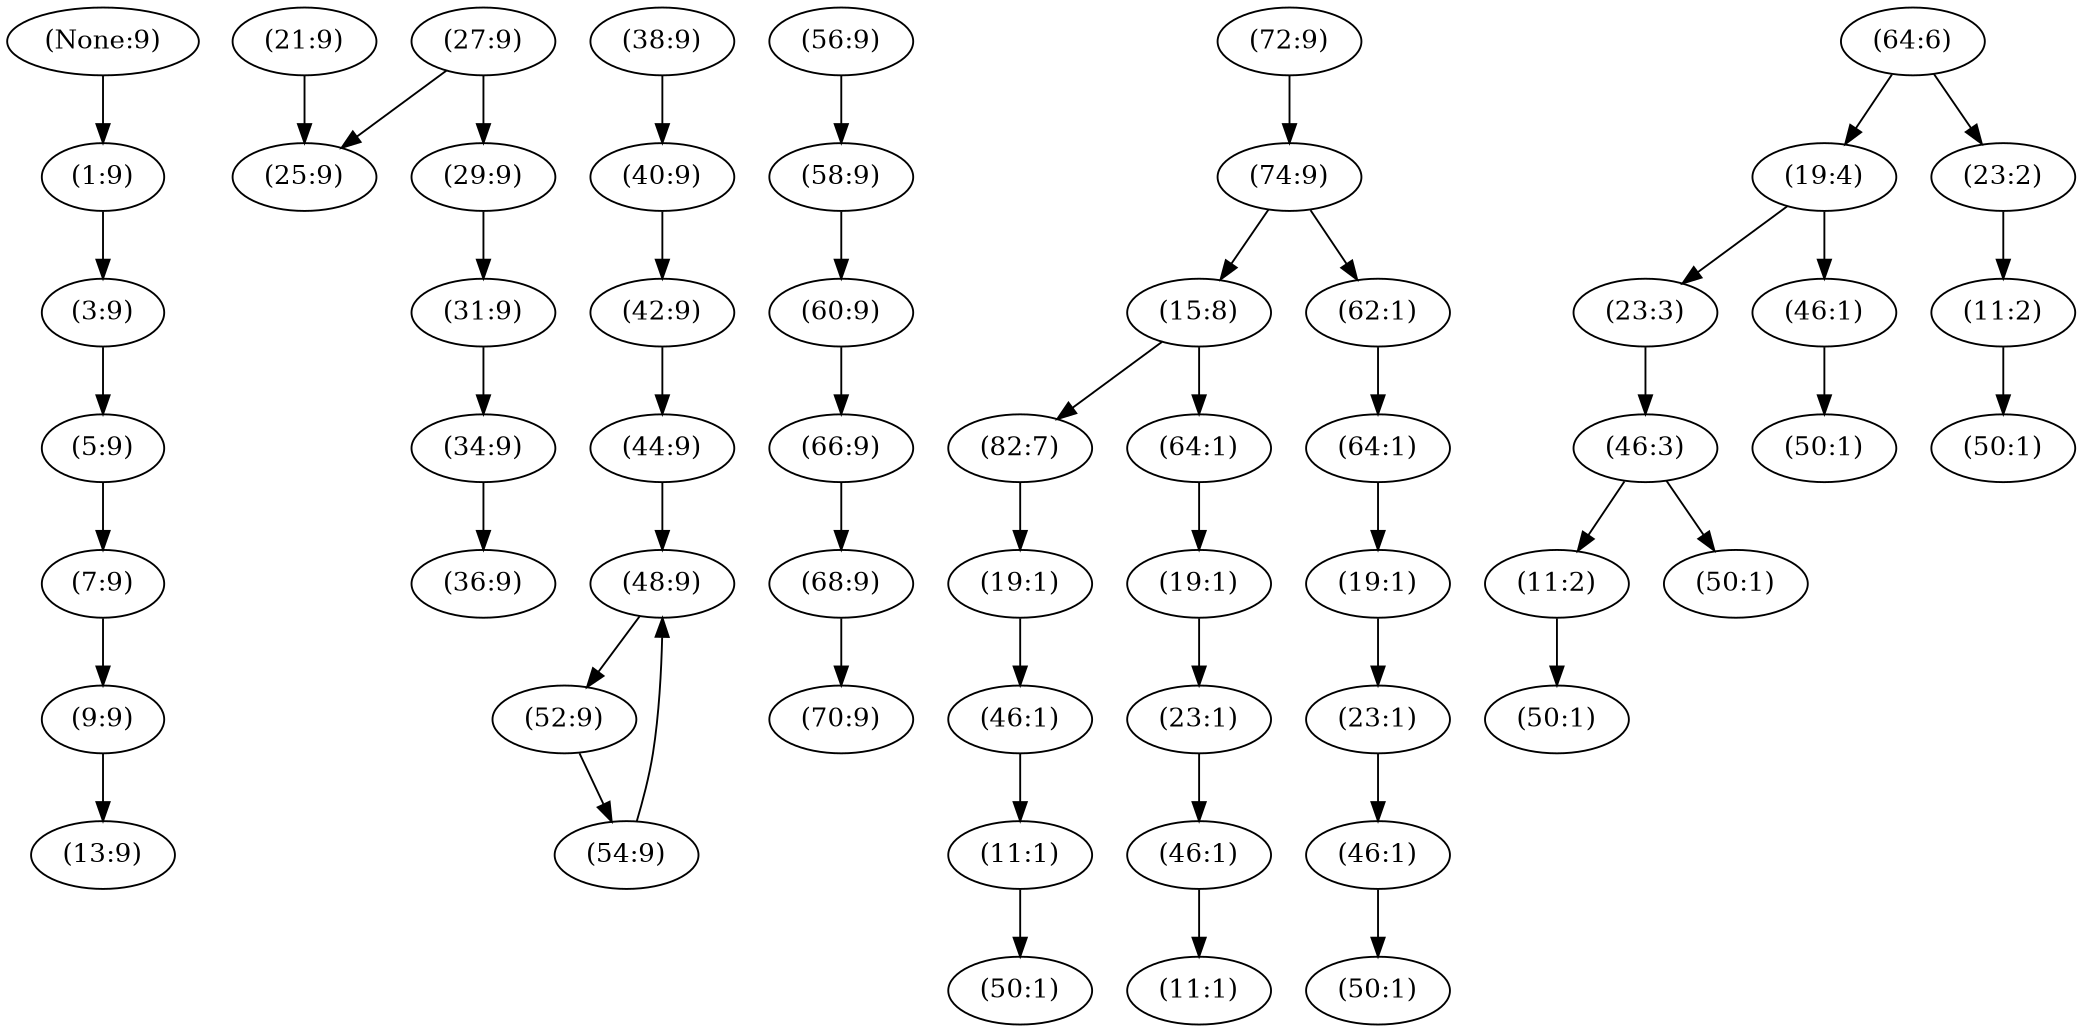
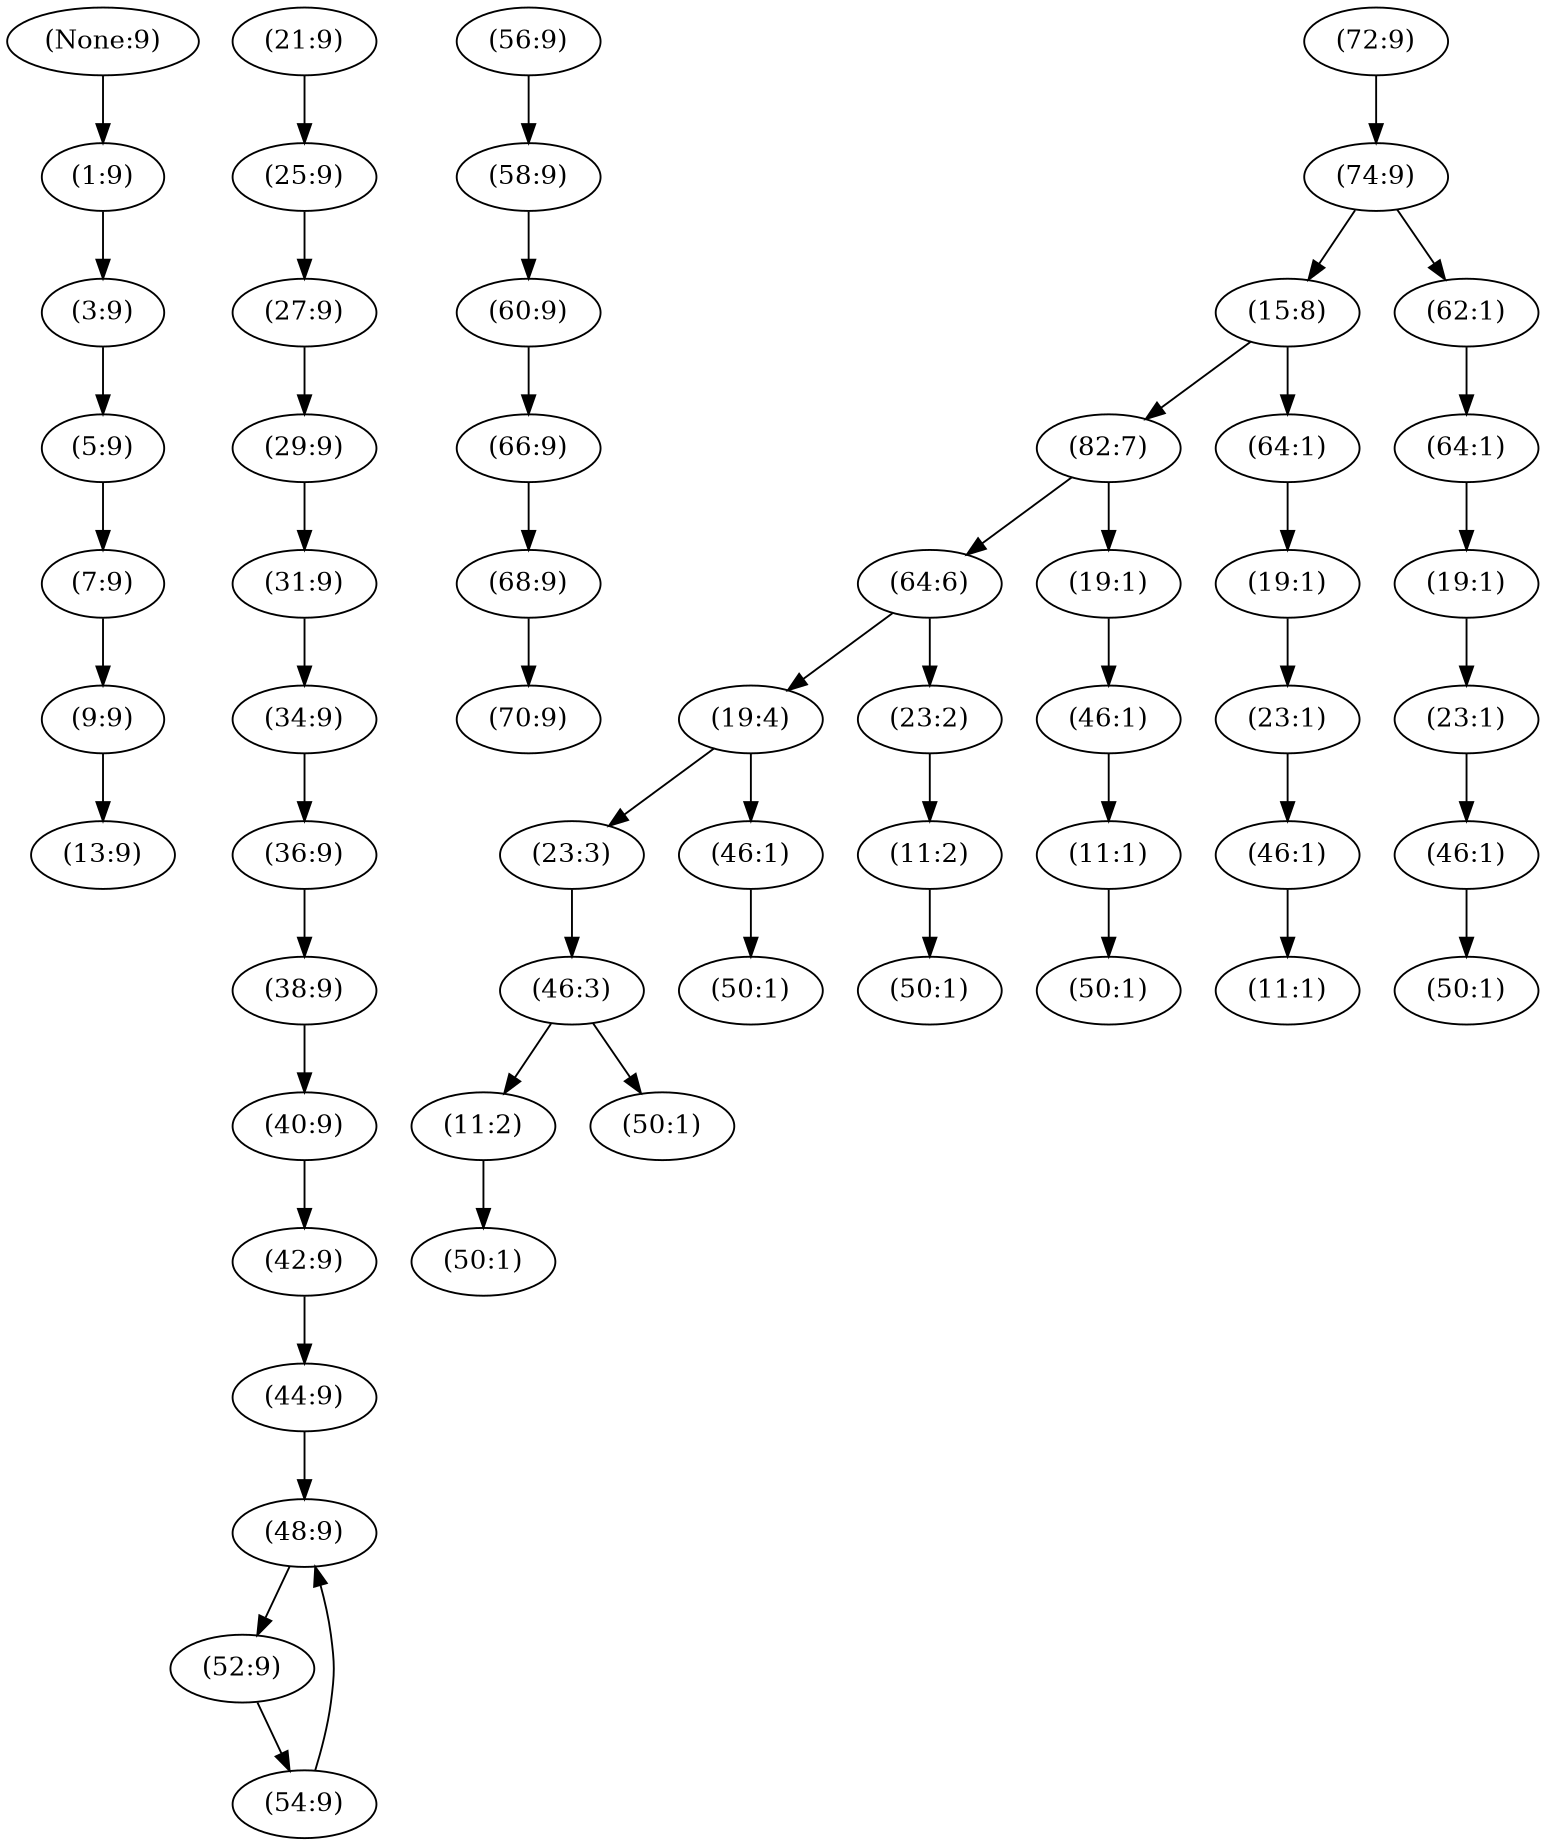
  digraph {
    n1 [label="(None:9)"]
    n2 [label="(1:9)"]
    n3 [label="(3:9)"]
    n4 [label="(5:9)"]
    n5 [label="(7:9)"]
    n6 [label="(9:9)"]
    n7 [label="(13:9)"]
    n8 [label="(21:9)"]
    n9 [label="(25:9)"]
    n10 [label="(27:9)"]
    n11 [label="(29:9)"]
    n12 [label="(31:9)"]
    n13 [label="(34:9)"]
    n14 [label="(36:9)"]
    n15 [label="(38:9)"]
    n16 [label="(40:9)"]
    n17 [label="(42:9)"]
    n18 [label="(44:9)"]
    n19 [label="(48:9)"]
    n20 [label="(52:9)"]
    n21 [label="(54:9)"]
    n22 [label="(56:9)"]
    n23 [label="(58:9)"]
    n24 [label="(60:9)"]
    n25 [label="(66:9)"]
    n26 [label="(68:9)"]
    n27 [label="(70:9)"]
    n28 [label="(72:9)"]
    n29 [label="(74:9)"]
    n30 [label="(15:8)"]
    n31 [label="(62:1)"]
    n32 [label="(82:7)"]
    n33 [label="(64:1)"]
    n34 [label="(64:1)"]
    n35 [label="(64:6)"]
    n36 [label="(19:1)"]
    n37 [label="(19:1)"]
    n38 [label="(19:1)"]
    n39 [label="(19:4)"]
    n40 [label="(23:2)"]
    n41 [label="(46:1)"]
    n42 [label="(23:1)"]
    n43 [label="(23:1)"]
    n44 [label="(23:3)"]
    n45 [label="(46:1)"]
    n46 [label="(11:2)"]
    n47 [label="(11:1)"]
    n48 [label="(46:1)"]
    n49 [label="(46:1)"]
    n50 [label="(46:3)"]
    n51 [label="(50:1)"]
    n52 [label="(50:1)"]
    n53 [label="(50:1)"]
    n54 [label="(11:1)"]
    n55 [label="(50:1)"]
    n56 [label="(11:2)"]
    n57 [label="(50:1)"]
    n58 [label="(50:1)"]
    n1 -> n2
    n2 -> n3
    n3 -> n4
    n4 -> n5
    n5 -> n6
    n6 -> n7
    n8 -> n9
-   n10 -> n9
+   n9 -> n10
    n10 -> n11
    n11 -> n12
    n12 -> n13
    n13 -> n14
+   n14 -> n15
    n15 -> n16
    n16 -> n17
    n17 -> n18
    n18 -> n19
    n19 -> n20
    n20 -> n21
    n21 -> n19
    n22 -> n23
    n23 -> n24
    n24 -> n25
    n25 -> n26
    n26 -> n27
    n28 -> n29
    n29 -> n30
    n29 -> n31
    n30 -> n32
    n30 -> n33
    n31 -> n34
+   n32 -> n35
    n32 -> n36
    n33 -> n37
    n34 -> n38
    n35 -> n39
    n35 -> n40
    n36 -> n41
    n37 -> n42
    n38 -> n43
    n39 -> n44
    n39 -> n45
    n40 -> n46
    n41 -> n47
    n42 -> n48
    n43 -> n49
    n44 -> n50
    n45 -> n51
    n46 -> n52
    n47 -> n53
    n48 -> n54
    n49 -> n55
    n50 -> n56
    n50 -> n57
    n56 -> n58
  }
